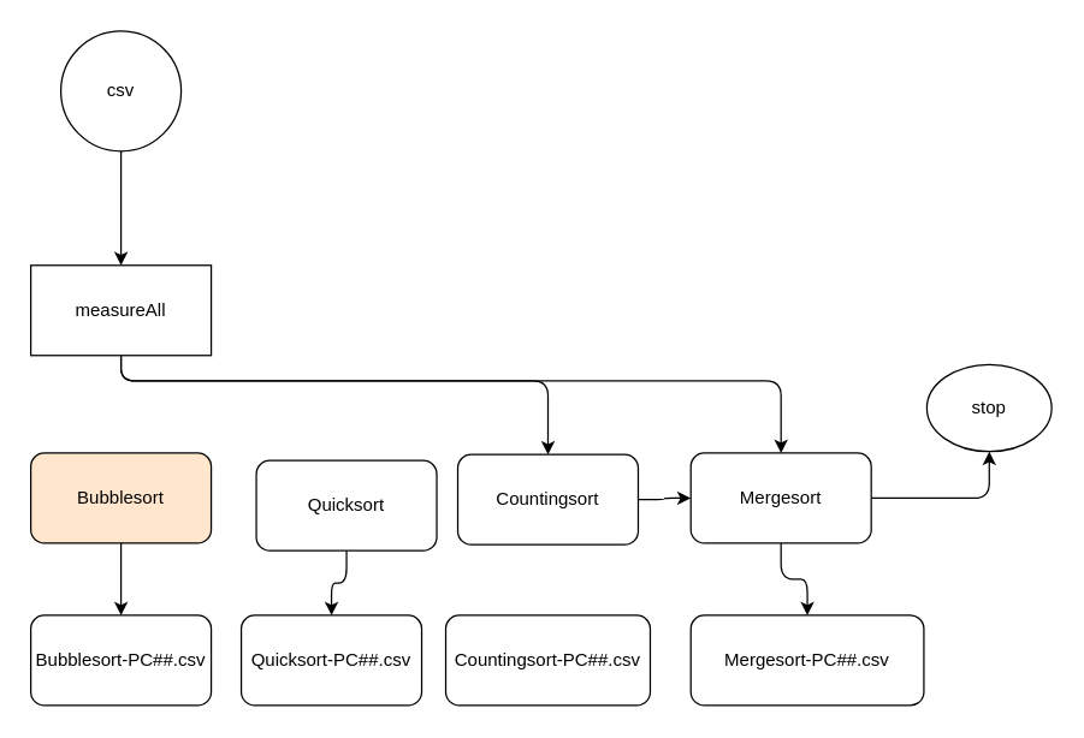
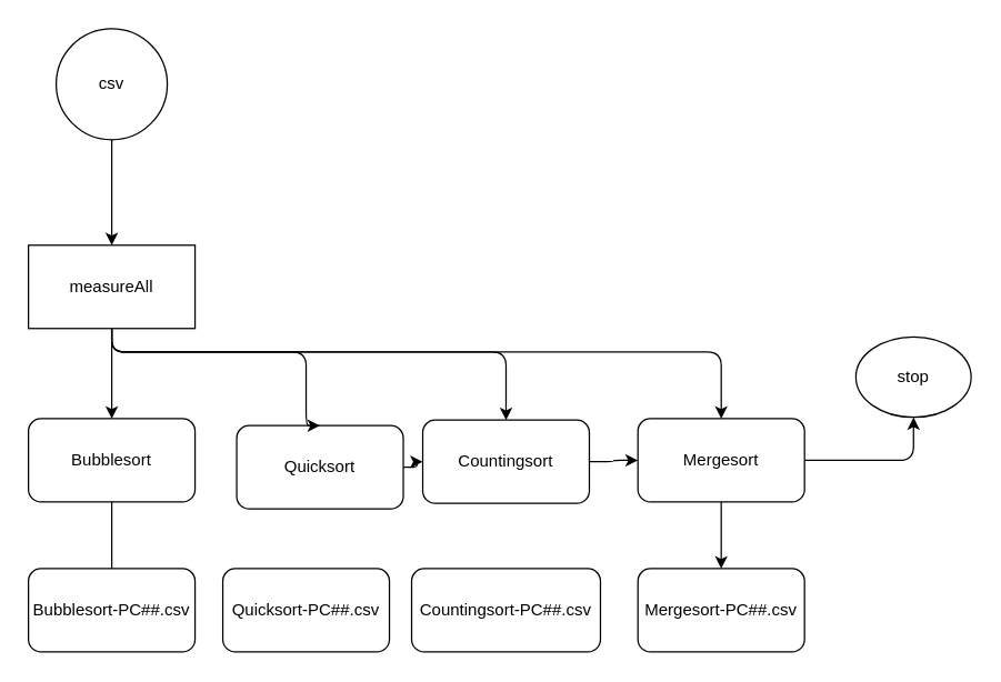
  <mxCell id="0" />
  <mxCell id="1" parent="0" />
  <mxCell id="2" style="edgeStyle=orthogonalEdgeStyle;html=1;entryX=0.5;entryY=0;entryDx=0;entryDy=0;endArrow=classic;endFill=1;" parent="1" source="3" target="12" edge="1"><mxGeometry relative="1" as="geometry" /></mxCell>
  <mxCell id="3" value="csv" style="ellipse;whiteSpace=wrap;html=1;" parent="1" vertex="1"><mxGeometry x="40" y="20" width="80" height="80" as="geometry" /></mxCell>
- <mxCell id="4" style="edgeStyle=orthogonalEdgeStyle;html=1;entryX=0.5;entryY=0;entryDx=0;entryDy=0;endArrow=classic;endFill=1;" parent="1" source="5" target="21" edge="1"><mxGeometry relative="1" as="geometry" /></mxCell>
+ <mxCell id="4" style="edgeStyle=orthogonalEdgeStyle;html=1;endArrow=classic;endFill=1;" parent="1" source="5" target="17" edge="1"><mxGeometry relative="1" as="geometry" /></mxCell>
  <mxCell id="5" value="Quicksort" style="rounded=1;whiteSpace=wrap;html=1;" parent="1" vertex="1"><mxGeometry x="170" y="306" width="120" height="60" as="geometry" /></mxCell>
- <mxCell id="6" style="edgeStyle=orthogonalEdgeStyle;html=1;entryX=0.5;entryY=0;entryDx=0;entryDy=0;endArrow=classic;endFill=1;" parent="1" source="7" target="22" edge="1"><mxGeometry relative="1" as="geometry" /></mxCell>
- <mxCell id="7" value="Bubblesort" style="rounded=1;whiteSpace=wrap;html=1;fillColor=#ffe6cc;" parent="1" vertex="1"><mxGeometry x="20" y="301" width="120" height="60" as="geometry" /></mxCell>
+ <mxCell id="6" style="edgeStyle=orthogonalEdgeStyle;html=1;entryX=0.5;entryY=0;entryDx=0;entryDy=0;endArrow=none;endFill=1;" parent="1" source="7" target="22" edge="1"><mxGeometry relative="1" as="geometry" /></mxCell>
+ <mxCell id="7" value="Bubblesort" style="rounded=1;whiteSpace=wrap;html=1;" parent="1" vertex="1"><mxGeometry x="20" y="301" width="120" height="60" as="geometry" /></mxCell>
+ <mxCell id="8" style="edgeStyle=orthogonalEdgeStyle;html=1;entryX=0.5;entryY=0;entryDx=0;entryDy=0;endArrow=classic;endFill=1;" parent="1" source="12" target="5" edge="1"><mxGeometry relative="1" as="geometry"><Array as="points"><mxPoint x="80" y="253" /><mxPoint x="220" y="253" /></Array></mxGeometry></mxCell>
+ <mxCell id="9" style="edgeStyle=orthogonalEdgeStyle;html=1;entryX=0.5;entryY=0;entryDx=0;entryDy=0;endArrow=classic;endFill=1;" parent="1" source="12" target="7" edge="1"><mxGeometry relative="1" as="geometry" /></mxCell>
  <mxCell id="10" style="edgeStyle=orthogonalEdgeStyle;html=1;entryX=0.5;entryY=0;entryDx=0;entryDy=0;endArrow=classic;endFill=1;" parent="1" source="12" target="17" edge="1"><mxGeometry relative="1" as="geometry"><Array as="points"><mxPoint x="80" y="253" /><mxPoint x="364" y="253" /></Array></mxGeometry></mxCell>
  <mxCell id="11" style="edgeStyle=orthogonalEdgeStyle;html=1;entryX=0.5;entryY=0;entryDx=0;entryDy=0;endArrow=classic;endFill=1;" parent="1" source="12" target="15" edge="1"><mxGeometry relative="1" as="geometry"><Array as="points"><mxPoint x="80" y="253" /><mxPoint x="519" y="253" /></Array></mxGeometry></mxCell>
  <mxCell id="12" value="measureAll" style="whiteSpace=wrap;html=1;rounded=0;" parent="1" vertex="1"><mxGeometry x="20" y="176" width="120" height="60" as="geometry" /></mxCell>
  <mxCell id="13" style="edgeStyle=orthogonalEdgeStyle;html=1;entryX=0.5;entryY=0;entryDx=0;entryDy=0;endArrow=classic;endFill=1;" parent="1" source="15" target="19" edge="1"><mxGeometry relative="1" as="geometry" /></mxCell>
  <mxCell id="14" style="edgeStyle=orthogonalEdgeStyle;html=1;endArrow=classic;endFill=1;" parent="1" source="15" target="18" edge="1"><mxGeometry relative="1" as="geometry" /></mxCell>
  <mxCell id="15" value="Mergesort" style="rounded=1;whiteSpace=wrap;html=1;" parent="1" vertex="1"><mxGeometry x="459" y="301" width="120" height="60" as="geometry" /></mxCell>
  <mxCell id="16" style="edgeStyle=orthogonalEdgeStyle;html=1;endArrow=classic;endFill=1;" parent="1" source="17" target="15" edge="1"><mxGeometry relative="1" as="geometry" /></mxCell>
  <mxCell id="17" value="Countingsort" style="rounded=1;whiteSpace=wrap;html=1;" parent="1" vertex="1"><mxGeometry x="304" y="302" width="120" height="60" as="geometry" /></mxCell>
  <mxCell id="18" value="stop" style="ellipse;whiteSpace=wrap;html=1;" parent="1" vertex="1"><mxGeometry x="616" y="242" width="83" height="58" as="geometry" /></mxCell>
- <mxCell id="19" value="Mergesort-PC##.csv" style="rounded=1;whiteSpace=wrap;html=1;" parent="1" vertex="1"><mxGeometry x="459" y="409" width="155" height="60" as="geometry" /></mxCell>
+ <mxCell id="19" value="Mergesort-PC##.csv" style="rounded=1;whiteSpace=wrap;html=1;" parent="1" vertex="1"><mxGeometry x="459" y="409" width="120" height="60" as="geometry" /></mxCell>
  <mxCell id="20" value="Countingsort-PC##.csv" style="rounded=1;whiteSpace=wrap;html=1;" parent="1" vertex="1"><mxGeometry x="296" y="409" width="136" height="60" as="geometry" /></mxCell>
  <mxCell id="21" value="Quicksort-PC##.csv" style="rounded=1;whiteSpace=wrap;html=1;" parent="1" vertex="1"><mxGeometry x="160" y="409" width="120" height="60" as="geometry" /></mxCell>
  <mxCell id="22" value="Bubblesort-PC##.csv" style="rounded=1;whiteSpace=wrap;html=1;" parent="1" vertex="1"><mxGeometry x="20" y="409" width="120" height="60" as="geometry" /></mxCell>
